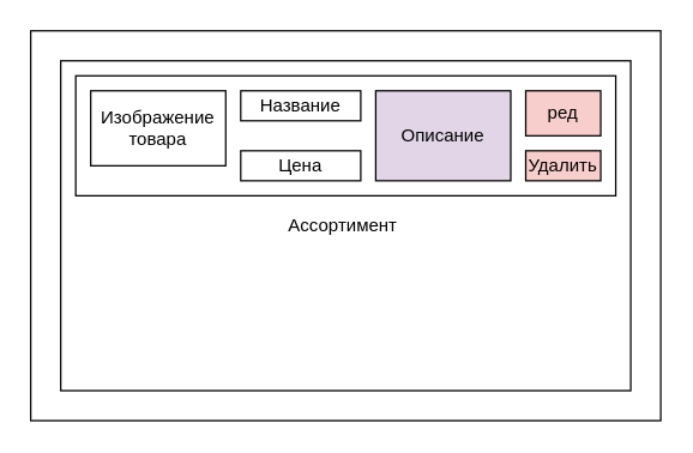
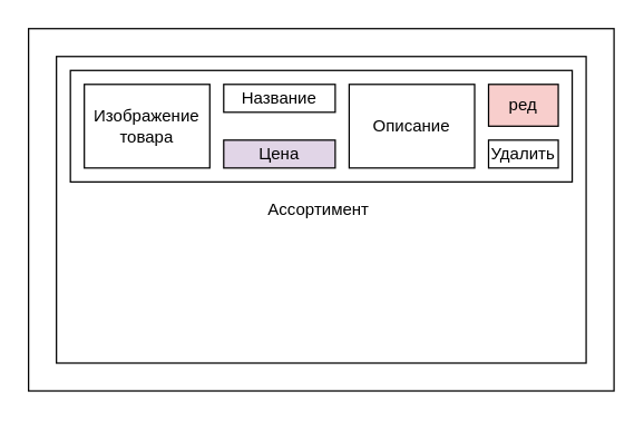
  <mxCell id="0" />
  <mxCell id="1" parent="0" />
  <mxCell id="2" value="" style="rounded=0;whiteSpace=wrap;html=1;" vertex="1" parent="1"><mxGeometry x="20" y="20" width="420" height="260" as="geometry" /></mxCell>
  <mxCell id="3" value="Ассортимент&amp;nbsp;" style="rounded=0;whiteSpace=wrap;html=1;" vertex="1" parent="1"><mxGeometry x="40" y="40" width="380" height="220" as="geometry" /></mxCell>
  <mxCell id="4" value="" style="rounded=0;whiteSpace=wrap;html=1;" vertex="1" parent="1"><mxGeometry x="50" y="50" width="360" height="80" as="geometry" /></mxCell>
- <mxCell id="5" value="Изображение&lt;div&gt;товара&lt;/div&gt;" style="rounded=0;whiteSpace=wrap;html=1;" vertex="1" parent="1"><mxGeometry x="60" y="60" width="90" height="50" as="geometry" /></mxCell>
+ <mxCell id="5" value="Изображение&lt;div&gt;товара&lt;/div&gt;" style="rounded=0;whiteSpace=wrap;html=1;" vertex="1" parent="1"><mxGeometry x="60" y="60" width="90" height="60" as="geometry" /></mxCell>
  <mxCell id="6" value="Название" style="rounded=0;whiteSpace=wrap;html=1;" vertex="1" parent="1"><mxGeometry x="160" y="60" width="80" height="20" as="geometry" /></mxCell>
- <mxCell id="7" value="Цена" style="rounded=0;whiteSpace=wrap;html=1;" vertex="1" parent="1"><mxGeometry x="160" y="100" width="80" height="20" as="geometry" /></mxCell>
- <mxCell id="8" value="Описание" style="rounded=0;whiteSpace=wrap;html=1;fillColor=#e1d5e7;" vertex="1" parent="1"><mxGeometry x="250" y="60" width="90" height="60" as="geometry" /></mxCell>
+ <mxCell id="7" value="Цена" style="rounded=0;whiteSpace=wrap;html=1;fillColor=#e1d5e7;" vertex="1" parent="1"><mxGeometry x="160" y="100" width="80" height="20" as="geometry" /></mxCell>
+ <mxCell id="8" value="Описание" style="rounded=0;whiteSpace=wrap;html=1;" vertex="1" parent="1"><mxGeometry x="250" y="60" width="90" height="60" as="geometry" /></mxCell>
  <mxCell id="9" value="ред" style="rounded=0;whiteSpace=wrap;html=1;fillColor=#f8cecc;" vertex="1" parent="1"><mxGeometry x="350" y="60" width="50" height="30" as="geometry" /></mxCell>
- <mxCell id="10" value="Удалить" style="rounded=0;whiteSpace=wrap;html=1;fillColor=#f8cecc;" vertex="1" parent="1"><mxGeometry x="350" y="100" width="50" height="20" as="geometry" /></mxCell>
+ <mxCell id="10" value="Удалить" style="rounded=0;whiteSpace=wrap;html=1;" vertex="1" parent="1"><mxGeometry x="350" y="100" width="50" height="20" as="geometry" /></mxCell>
